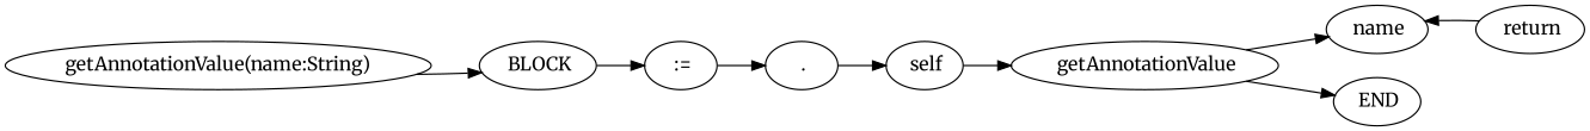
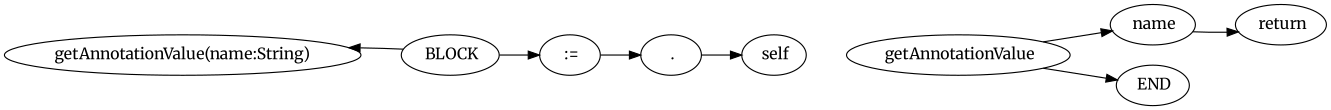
  digraph {
    fontname=Merriweather
    rankdir=LR
    node [fontname=Merriweather]
    edge [color=black fontname=Merriweather]
    n1 [label="getAnnotationValue(name:String)"]
    n2 [label=" BLOCK"]
    n3 [label=" :="]
    n4 [label=" ."]
    n5 [label=" self"]
    n6 [label=" getAnnotationValue"]
    n7 [label=" name"]
    n8 [label=" END"]
    n9 [label=" return"]
-   n1 -> n2
+   n2 -> n1
    n2 -> n3
    n3 -> n4
    n4 -> n5
-   n5 -> n6
    n6 -> n7
    n6 -> n8
-   n9 -> n7
+   n7 -> n9
  }
